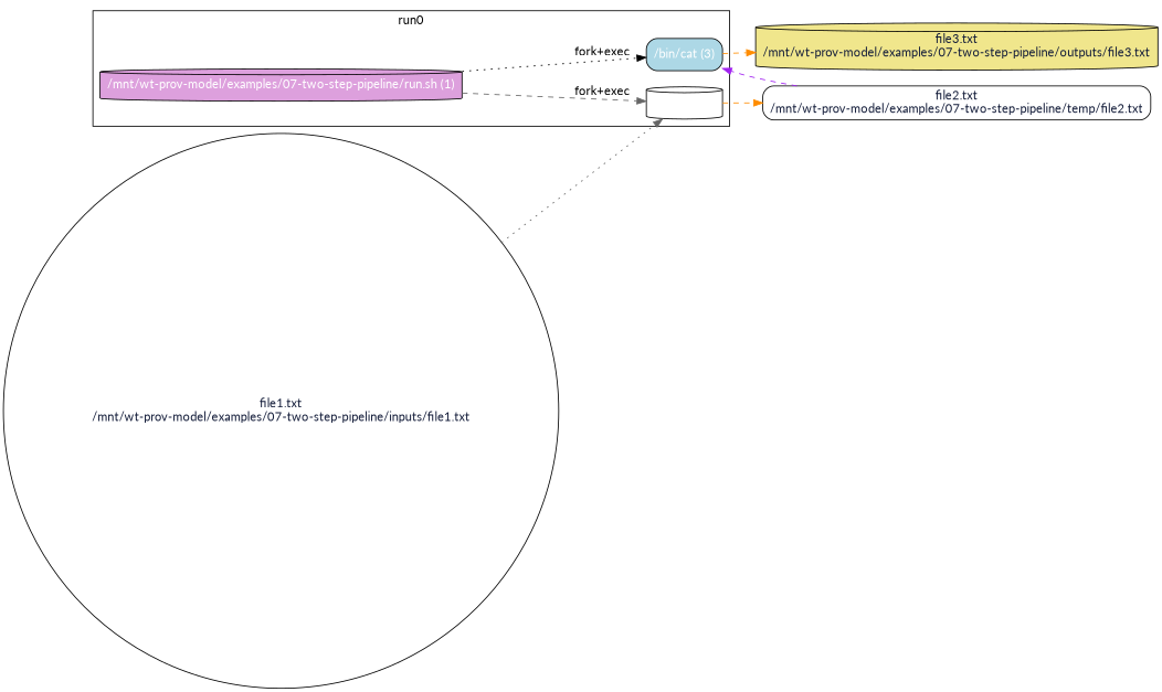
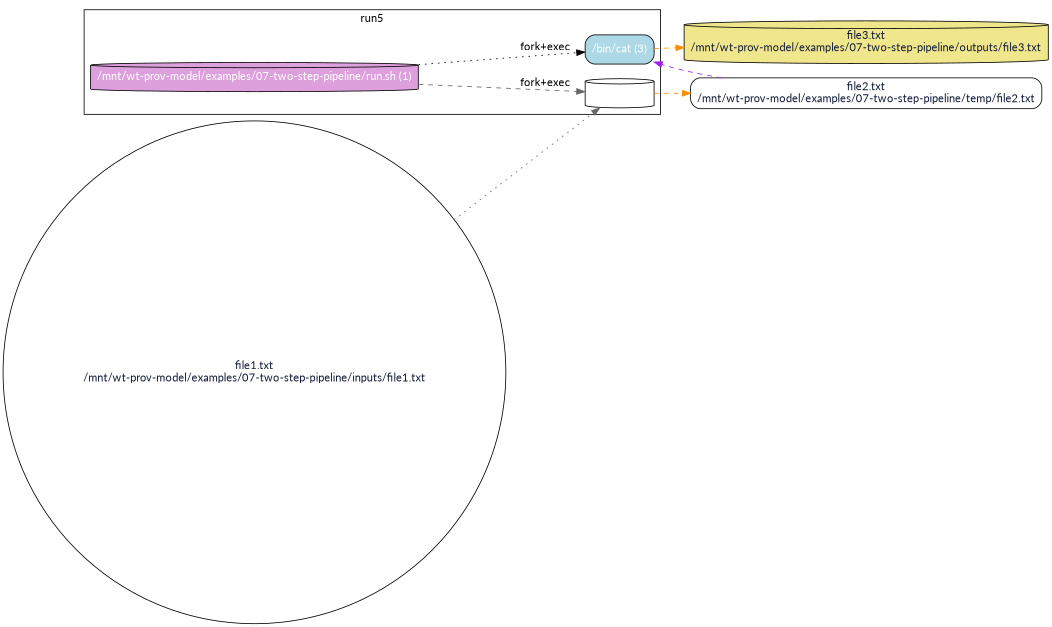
  digraph {
    rankdir=LR
    fontname=Lato
    node [fillcolor=white fontcolor=white shape=cylinder style="filled,rounded" fontname=Lato]
    edge [color=gray40 style=dashed arrowhead=normal fontname=Lato]
    n1 [fillcolor=plum label="/mnt/wt-prov-model/examples/07-two-step-pipeline/run.sh (1)"]
    n2 [label="/bin/cat (2)"]
    n3 [fillcolor=lightblue label="/bin/cat (3)" shape=box]
    n4 [fontcolor="#131C39" label="file2.txt\n/mnt/wt-prov-model/examples/07-two-step-pipeline/temp/file2.txt" shape=box]
    n5 [fillcolor=khaki fontcolor="#131C39" label="file3.txt\n/mnt/wt-prov-model/examples/07-two-step-pipeline/outputs/file3.txt"]
    n6 [fontcolor="#131C39" label="file1.txt\n/mnt/wt-prov-model/examples/07-two-step-pipeline/inputs/file1.txt" shape=circle]
    subgraph cluster_1 {
-     label=run0
+     label=run5
      n1
      n2
      n3
    }
    n1 -> n2 [label="fork+exec"]
    n1 -> n3 [label="fork+exec" color=black style=dotted]
    n2 -> n4 [color=darkorange]
    n3 -> n5 [color=darkorange]
    n4 -> n3 [color=purple]
    n6 -> n2 [style=dotted]
  }
